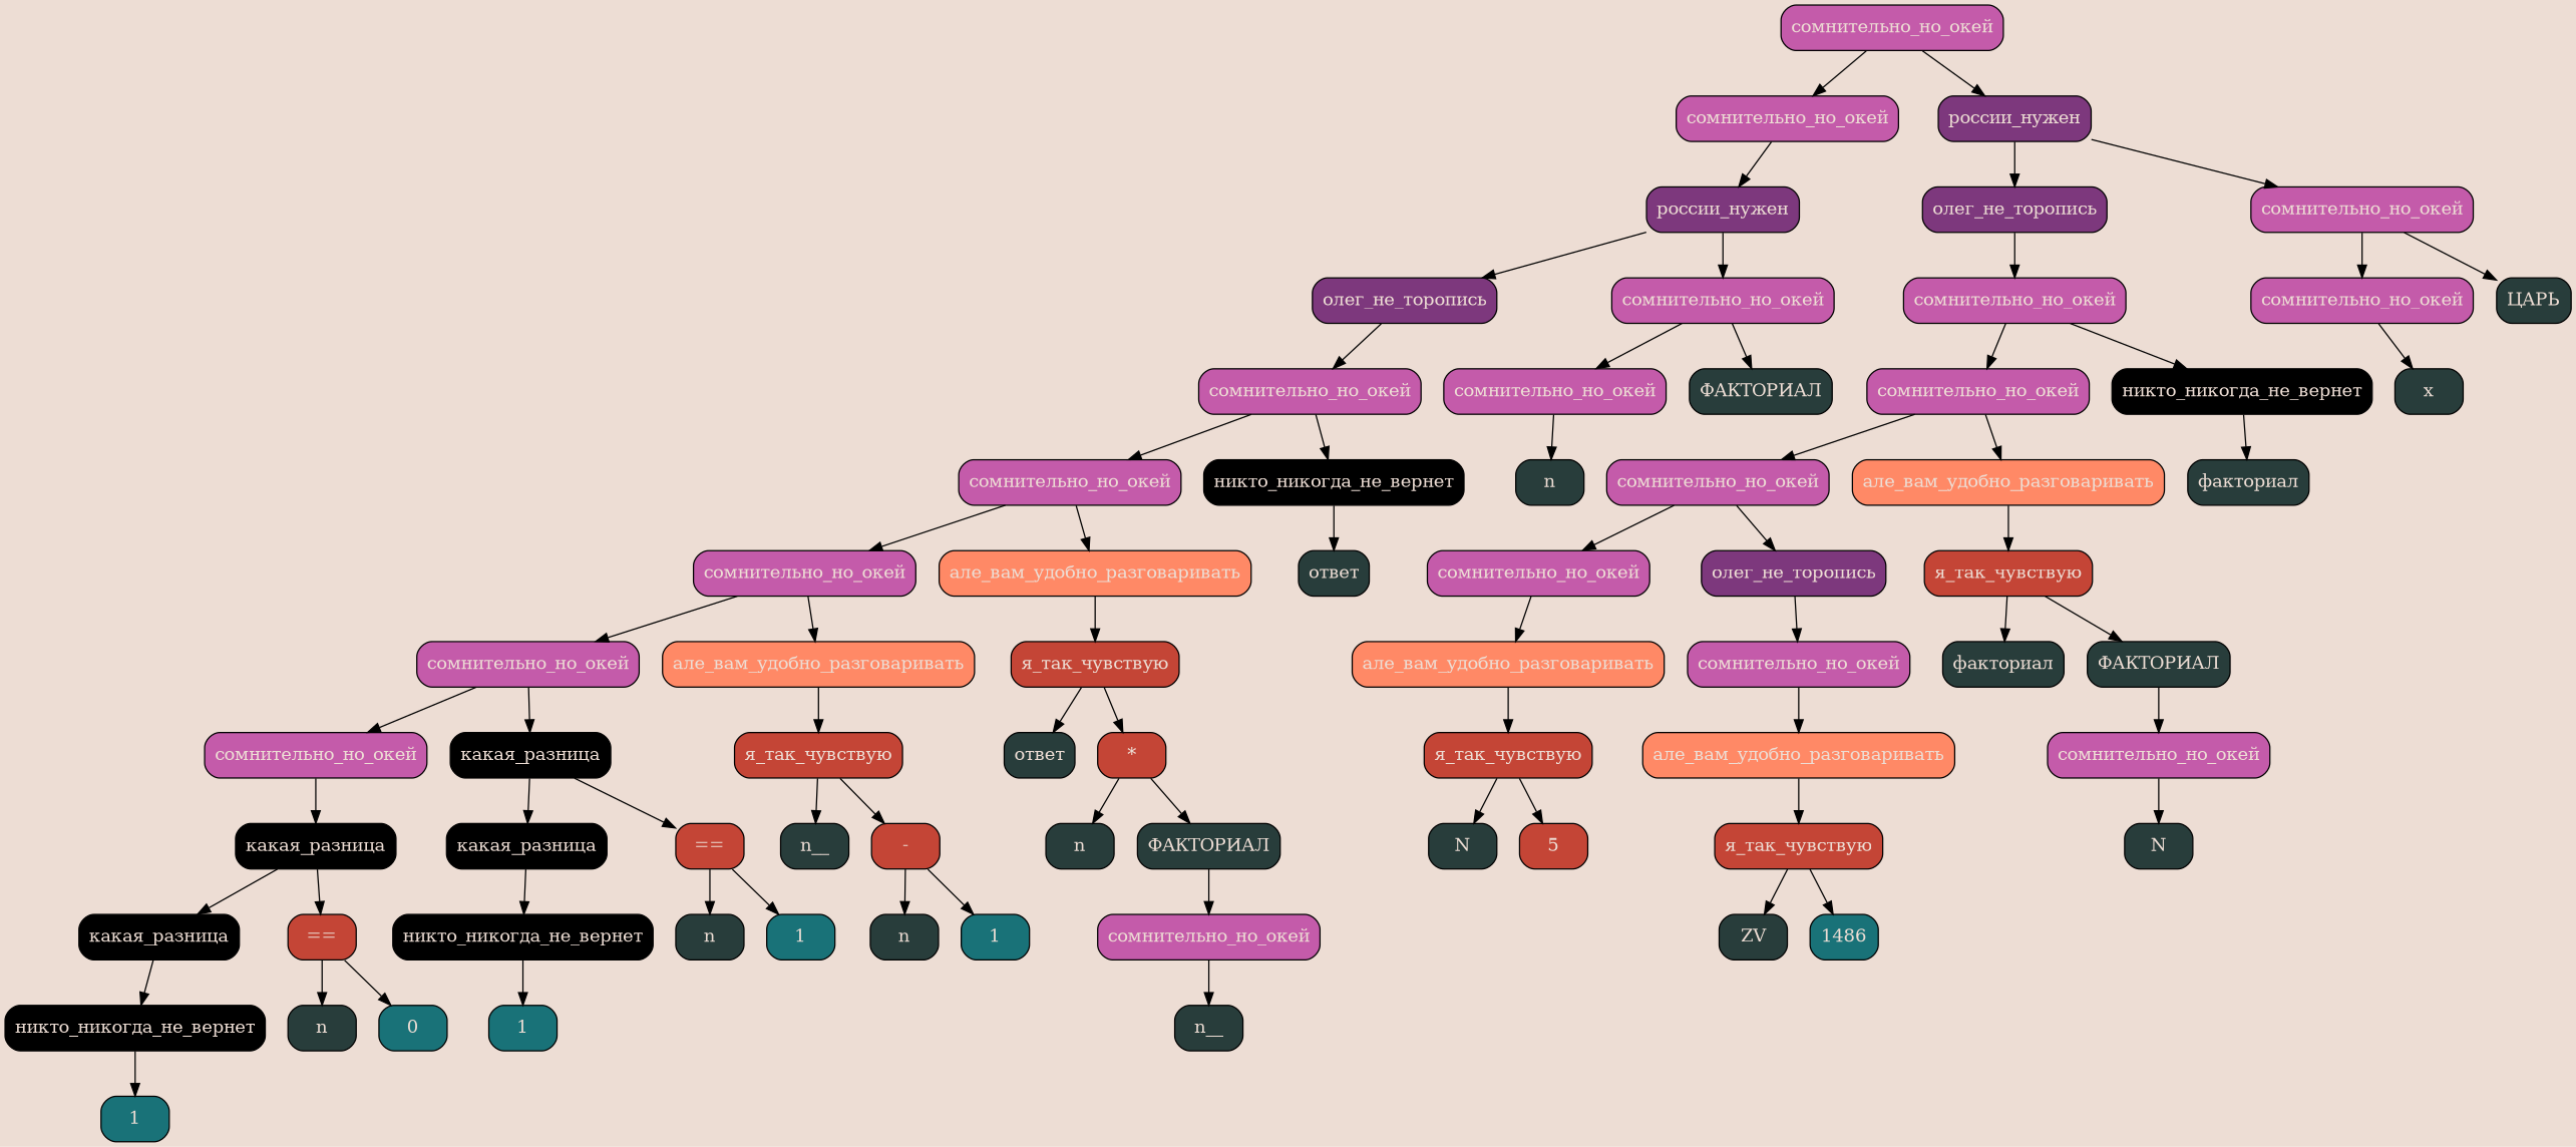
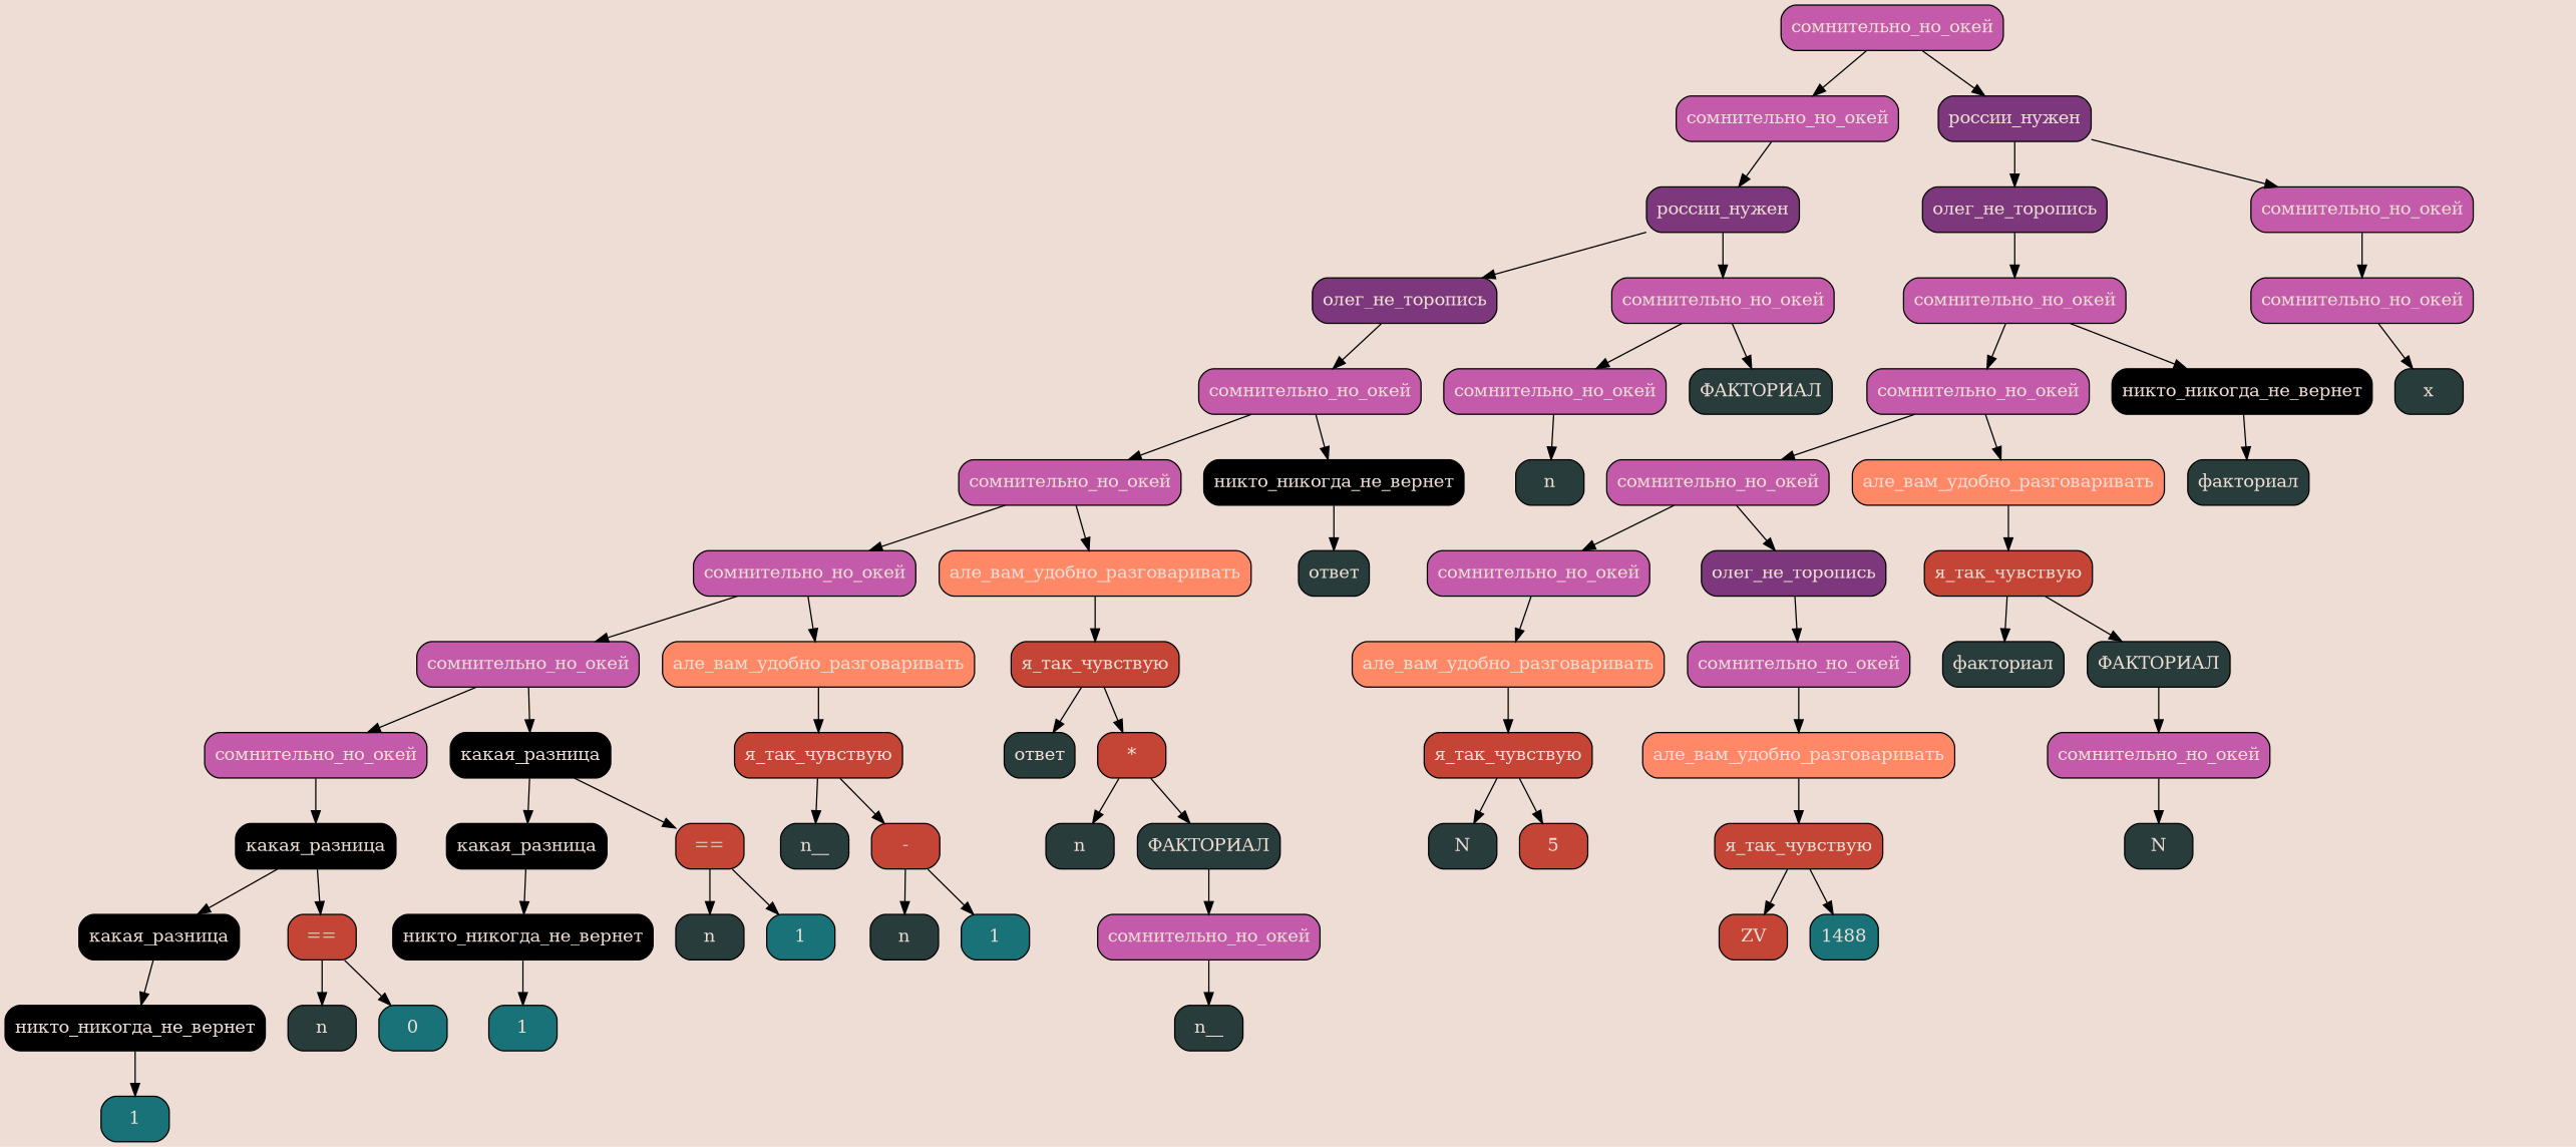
  digraph {
    bgcolor="#EDDDD4"
    node [fillcolor="#283D3B" fontcolor="#EDDDD4" shape=rectangle style="filled, rounded"]
    n1 [fillcolor="#C45BAA" label="сомнительно_но_окей"]
    n2 [fillcolor="#C45BAA" label="сомнительно_но_окей"]
    n3 [fillcolor="#7D387D" label="россии_нужен"]
    n4 [fillcolor="#7D387D" label="россии_нужен"]
    n5 [fillcolor="#7D387D" label="олег_не_торопись"]
    n6 [fillcolor="#C45BAA" label="сомнительно_но_окей"]
    n7 [fillcolor="#7D387D" label="олег_не_торопись"]
    n8 [fillcolor="#C45BAA" label="сомнительно_но_окей"]
    n9 [fillcolor="#C45BAA" label="сомнительно_но_окей"]
    n10 [fillcolor="#C45BAA" label="сомнительно_но_окей"]
    n11 [label="ФАКТОРИАЛ"]
    n12 [fillcolor="#C45BAA" label="сомнительно_но_окей"]
    n13 [fillcolor="#000000" label="никто_никогда_не_вернет"]
    n14 [fillcolor="#C45BAA" label="сомнительно_но_окей"]
    n15 [fillcolor="#FF8966" label="але_вам_удобно_разговаривать"]
    n16 [label="ответ"]
    n17 [fillcolor="#C45BAA" label="сомнительно_но_окей"]
    n18 [fillcolor="#FF8966" label="але_вам_удобно_разговаривать"]
    n19 [fillcolor="#C44536" label="я_так_чувствую"]
    n20 [fillcolor="#C45BAA" label="сомнительно_но_окей"]
    n21 [fillcolor="#000000" label="какая_разница"]
    n22 [fillcolor="#C44536" label="я_так_чувствую"]
    n23 [fillcolor="#000000" label="какая_разница"]
    n24 [fillcolor="#000000" label="какая_разница"]
    n25 [fillcolor="#C44536" label="=="]
    n26 [fillcolor="#000000" label="какая_разница"]
    n27 [fillcolor="#C44536" label="=="]
    n28 [fillcolor="#000000" label="никто_никогда_не_вернет"]
    n29 [label=n]
    n30 [fillcolor="#197278" label=0]
    n31 [fillcolor="#197278" label=1]
    n32 [fillcolor="#000000" label="никто_никогда_не_вернет"]
    n33 [label=n]
    n34 [fillcolor="#197278" label=1]
    n35 [fillcolor="#197278" label=1]
    n36 [label=n__]
    n37 [fillcolor="#C44536" label="-"]
    n38 [label=n]
    n39 [fillcolor="#197278" label=1]
    n40 [label="ответ"]
    n41 [fillcolor="#C44536" label="*"]
    n42 [label=n]
    n43 [label="ФАКТОРИАЛ"]
    n44 [fillcolor="#C45BAA" label="сомнительно_но_окей"]
    n45 [label=n__]
    n46 [label=n]
    n47 [fillcolor="#C45BAA" label="сомнительно_но_окей"]
    n48 [fillcolor="#C45BAA" label="сомнительно_но_окей"]
-   n49 [label="ЦАРЬ"]
    n50 [fillcolor="#C45BAA" label="сомнительно_но_окей"]
    n51 [fillcolor="#000000" label="никто_никогда_не_вернет"]
    n52 [fillcolor="#C45BAA" label="сомнительно_но_окей"]
    n53 [fillcolor="#FF8966" label="але_вам_удобно_разговаривать"]
    n54 [label="факториал"]
    n55 [fillcolor="#C45BAA" label="сомнительно_но_окей"]
    n56 [fillcolor="#7D387D" label="олег_не_торопись"]
    n57 [fillcolor="#C44536" label="я_так_чувствую"]
    n58 [fillcolor="#FF8966" label="але_вам_удобно_разговаривать"]
    n59 [fillcolor="#C45BAA" label="сомнительно_но_окей"]
    n60 [fillcolor="#C44536" label="я_так_чувствую"]
    n61 [label=N]
    n62 [fillcolor="#C44536" label=5]
    n63 [fillcolor="#FF8966" label="але_вам_удобно_разговаривать"]
    n64 [fillcolor="#C44536" label="я_так_чувствую"]
-   n65 [label=ZV]
-   n66 [fillcolor="#197278" label=1486]
+   n65 [fillcolor="#C44536" label=ZV]
+   n66 [fillcolor="#197278" label=1488]
    n67 [label="факториал"]
    n68 [label="ФАКТОРИАЛ"]
    n69 [fillcolor="#C45BAA" label="сомнительно_но_окей"]
    n70 [label=N]
    n71 [label=x]
    n1 -> n2
    n1 -> n3
    n2 -> n4
    n3 -> n5
    n3 -> n6
    n4 -> n7
    n4 -> n8
    n5 -> n47
    n6 -> n48
-   n6 -> n49
    n7 -> n9
    n8 -> n10
    n8 -> n11
    n9 -> n12
    n9 -> n13
    n10 -> n46
    n12 -> n14
    n12 -> n15
    n13 -> n16
    n14 -> n17
    n14 -> n18
    n15 -> n19
    n17 -> n20
    n17 -> n21
    n18 -> n22
    n19 -> n40
    n19 -> n41
    n20 -> n23
    n21 -> n24
    n21 -> n25
    n22 -> n36
    n22 -> n37
    n23 -> n26
    n23 -> n27
    n24 -> n32
    n25 -> n33
    n25 -> n34
    n26 -> n28
    n27 -> n29
    n27 -> n30
    n28 -> n31
    n32 -> n35
    n37 -> n38
    n37 -> n39
    n41 -> n42
    n41 -> n43
    n43 -> n44
    n44 -> n45
    n47 -> n50
    n47 -> n51
    n48 -> n71
    n50 -> n52
    n50 -> n53
    n51 -> n54
    n52 -> n55
    n52 -> n56
    n53 -> n57
    n55 -> n58
    n56 -> n59
    n57 -> n67
    n57 -> n68
    n58 -> n60
    n59 -> n63
    n60 -> n61
    n60 -> n62
    n63 -> n64
    n64 -> n65
    n64 -> n66
    n68 -> n69
    n69 -> n70
  }
